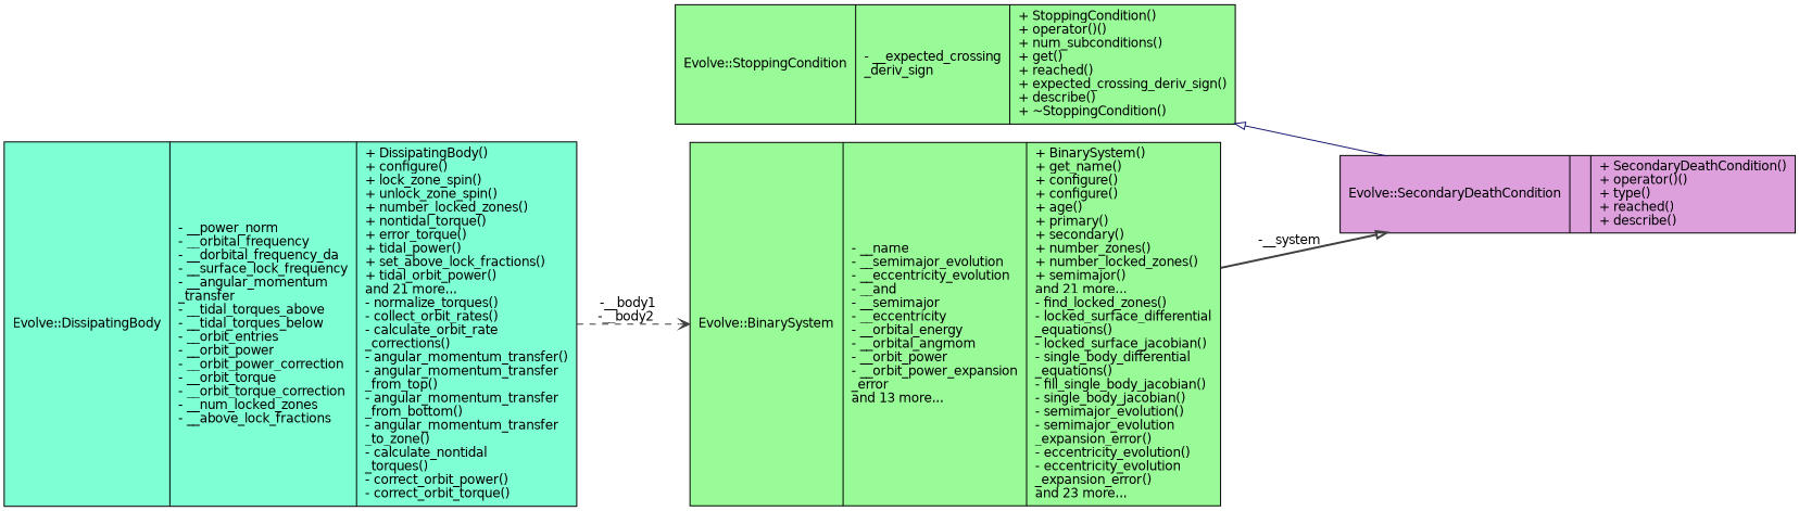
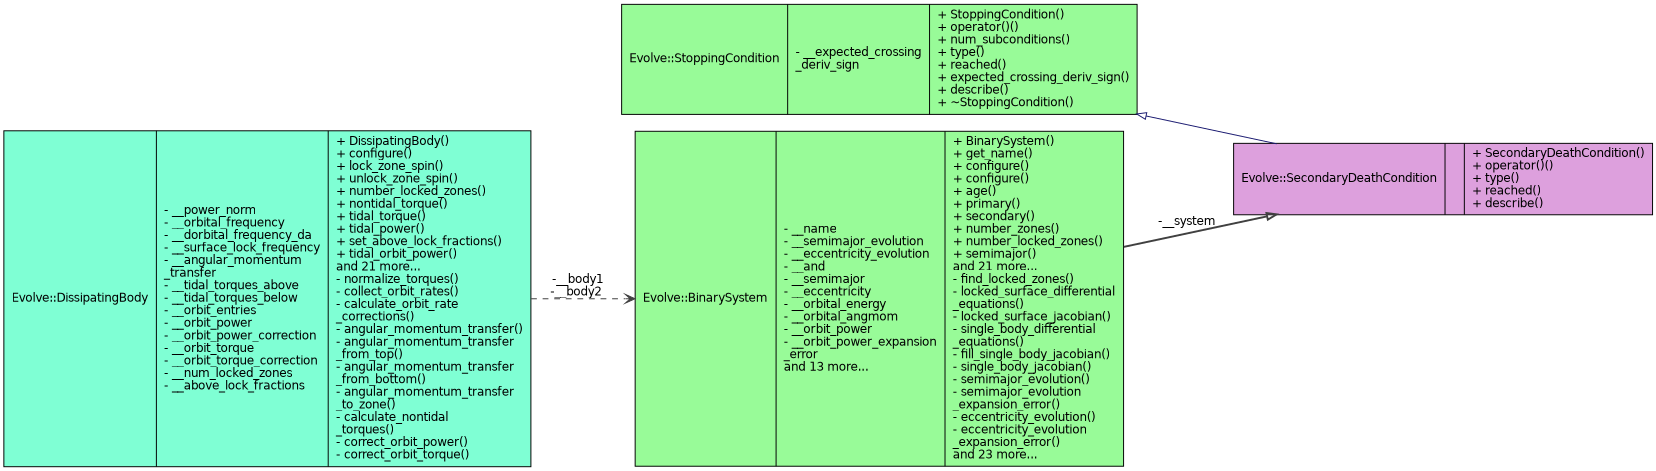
  digraph {
    rankdir=LR
    node [color=black fillcolor=palegreen fontname=Helvetica fontsize=12 shape=record style=filled]
    edge [color=grey25 fontname=Helvetica fontsize=12 labelfontname=Helvetica labelfontsize=12]
    n1 [fillcolor=plum fontcolor=black height=0.2 label="{Evolve::SecondaryDeathCondition\n||+ SecondaryDeathCondition()\l+ operator()()\l+ type()\l+ reached()\l+ describe()\l}" width=0.4]
-   n2 [height=0.2 label="{Evolve::StoppingCondition\n|- __expected_crossing\l_deriv_sign\l|+ StoppingCondition()\l+ operator()()\l+ num_subconditions()\l+ get()\l+ reached()\l+ expected_crossing_deriv_sign()\l+ describe()\l+ ~StoppingCondition()\l}" width=0.4]
+   n2 [height=0.2 label="{Evolve::StoppingCondition\n|- __expected_crossing\l_deriv_sign\l|+ StoppingCondition()\l+ operator()()\l+ num_subconditions()\l+ type()\l+ reached()\l+ expected_crossing_deriv_sign()\l+ describe()\l+ ~StoppingCondition()\l}" width=0.4]
    n3 [height=0.2 label="{Evolve::BinarySystem\n|- __name\l- __semimajor_evolution\l- __eccentricity_evolution\l- __and\l- __semimajor\l- __eccentricity\l- __orbital_energy\l- __orbital_angmom\l- __orbit_power\l- __orbit_power_expansion\l_error\land 13 more...\l|+ BinarySystem()\l+ get_name()\l+ configure()\l+ configure()\l+ age()\l+ primary()\l+ secondary()\l+ number_zones()\l+ number_locked_zones()\l+ semimajor()\land 21 more...\l- find_locked_zones()\l- locked_surface_differential\l_equations()\l- locked_surface_jacobian()\l- single_body_differential\l_equations()\l- fill_single_body_jacobian()\l- single_body_jacobian()\l- semimajor_evolution()\l- semimajor_evolution\l_expansion_error()\l- eccentricity_evolution()\l- eccentricity_evolution\l_expansion_error()\land 23 more...\l}" width=0.4]
-   n4 [fillcolor=aquamarine height=0.2 label="{Evolve::DissipatingBody\n|- __power_norm\l- __orbital_frequency\l- __dorbital_frequency_da\l- __surface_lock_frequency\l- __angular_momentum\l_transfer\l- __tidal_torques_above\l- __tidal_torques_below\l- __orbit_entries\l- __orbit_power\l- __orbit_power_correction\l- __orbit_torque\l- __orbit_torque_correction\l- __num_locked_zones\l- __above_lock_fractions\l|+ DissipatingBody()\l+ configure()\l+ lock_zone_spin()\l+ unlock_zone_spin()\l+ number_locked_zones()\l+ nontidal_torque()\l+ error_torque()\l+ tidal_power()\l+ set_above_lock_fractions()\l+ tidal_orbit_power()\land 21 more...\l- normalize_torques()\l- collect_orbit_rates()\l- calculate_orbit_rate\l_corrections()\l- angular_momentum_transfer()\l- angular_momentum_transfer\l_from_top()\l- angular_momentum_transfer\l_from_bottom()\l- angular_momentum_transfer\l_to_zone()\l- calculate_nontidal\l_torques()\l- correct_orbit_power()\l- correct_orbit_torque()\l}" width=0.4]
+   n4 [fillcolor=aquamarine height=0.2 label="{Evolve::DissipatingBody\n|- __power_norm\l- __orbital_frequency\l- __dorbital_frequency_da\l- __surface_lock_frequency\l- __angular_momentum\l_transfer\l- __tidal_torques_above\l- __tidal_torques_below\l- __orbit_entries\l- __orbit_power\l- __orbit_power_correction\l- __orbit_torque\l- __orbit_torque_correction\l- __num_locked_zones\l- __above_lock_fractions\l|+ DissipatingBody()\l+ configure()\l+ lock_zone_spin()\l+ unlock_zone_spin()\l+ number_locked_zones()\l+ nontidal_torque()\l+ tidal_torque()\l+ tidal_power()\l+ set_above_lock_fractions()\l+ tidal_orbit_power()\land 21 more...\l- normalize_torques()\l- collect_orbit_rates()\l- calculate_orbit_rate\l_corrections()\l- angular_momentum_transfer()\l- angular_momentum_transfer\l_from_top()\l- angular_momentum_transfer\l_from_bottom()\l- angular_momentum_transfer\l_to_zone()\l- calculate_nontidal\l_torques()\l- correct_orbit_power()\l- correct_orbit_torque()\l}" width=0.4]
    n2 -> n1 [arrowtail=onormal color=midnightblue dir=back style=solid]
    n3 -> n1 [arrowhead=onormal label=" -__system" style=bold]
    n4 -> n3 [arrowhead=vee label=" -__body1\n-__body2" style=dashed]
  }
